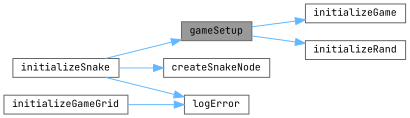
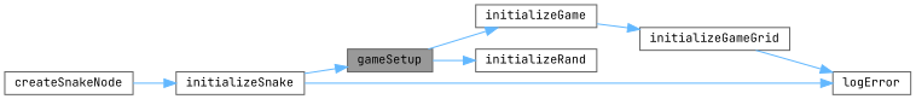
  digraph {
    fontname="JetBrains Mono"
    rankdir=LR
    node [color=grey40 fillcolor=white fontname="JetBrains Mono" fontsize=10 shape=box style=filled]
    edge [color=steelblue1 fontname="JetBrains Mono" fontsize=10 labelfontname=Helvetica labelfontsize=10 style=solid]
    n1 [color=gray40 fillcolor=grey60 fontcolor=black height=0.2 label=gameSetup width=0.4]
    n2 [height=0.2 label=initializeGame width=0.4]
    n3 [height=0.2 label=initializeRand width=0.4]
    n4 [height=0.2 label=initializeGameGrid width=0.4]
    n5 [height=0.2 label=initializeSnake width=0.4]
    n6 [height=0.2 label=createSnakeNode width=0.4]
    n7 [height=0.2 label=logError width=0.4]
    n1 -> n2
    n1 -> n3
+   n2 -> n4
    n4 -> n7
    n5 -> n1
-   n5 -> n6
+   n6 -> n5
    n5 -> n7
  }
